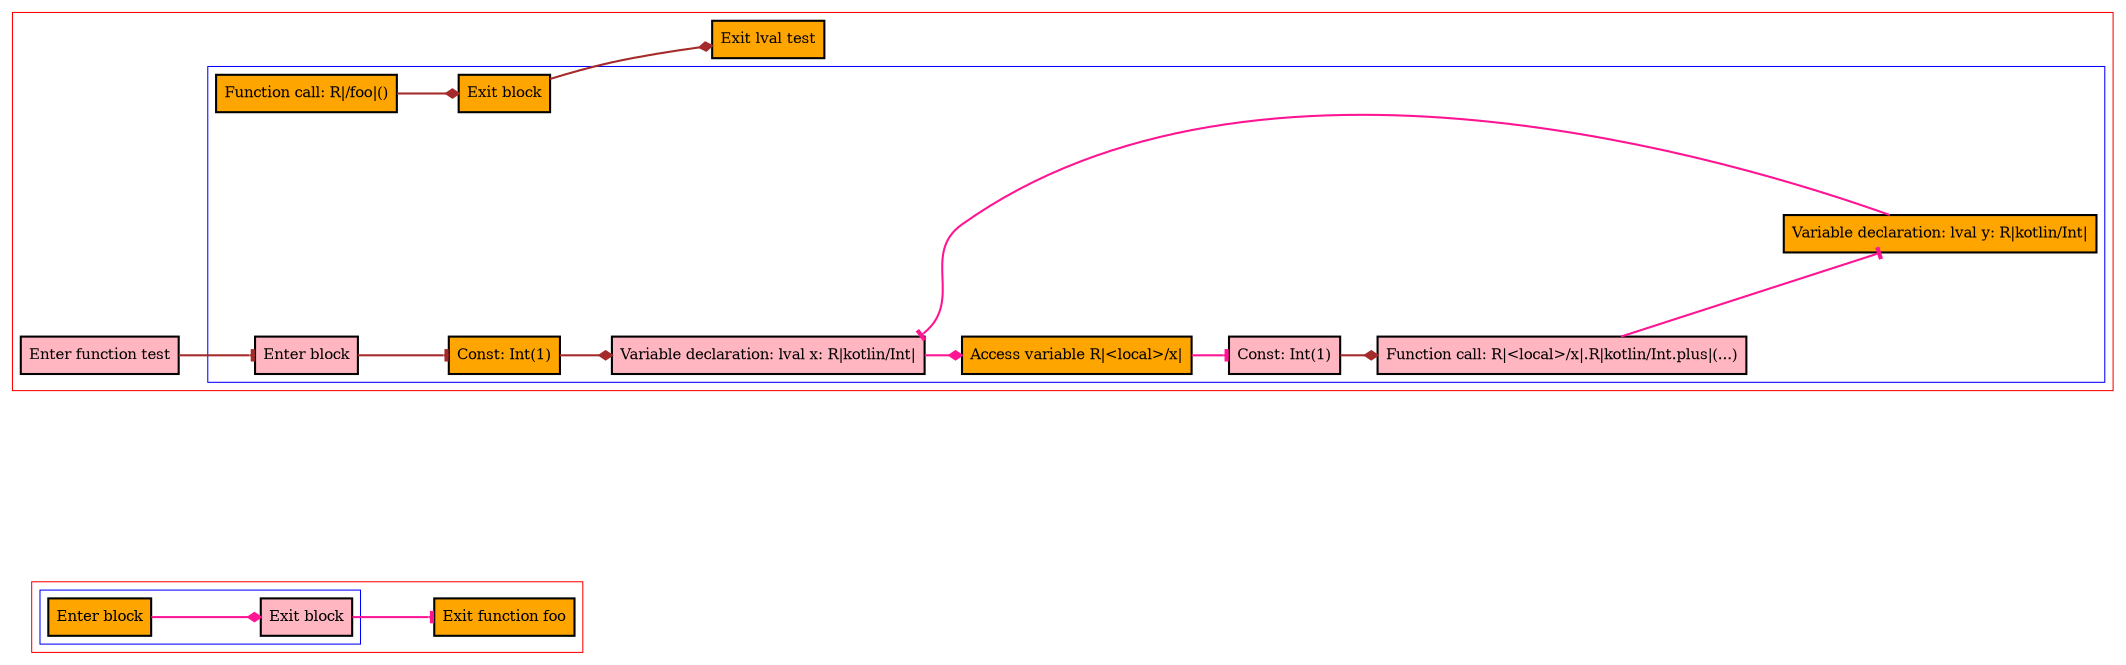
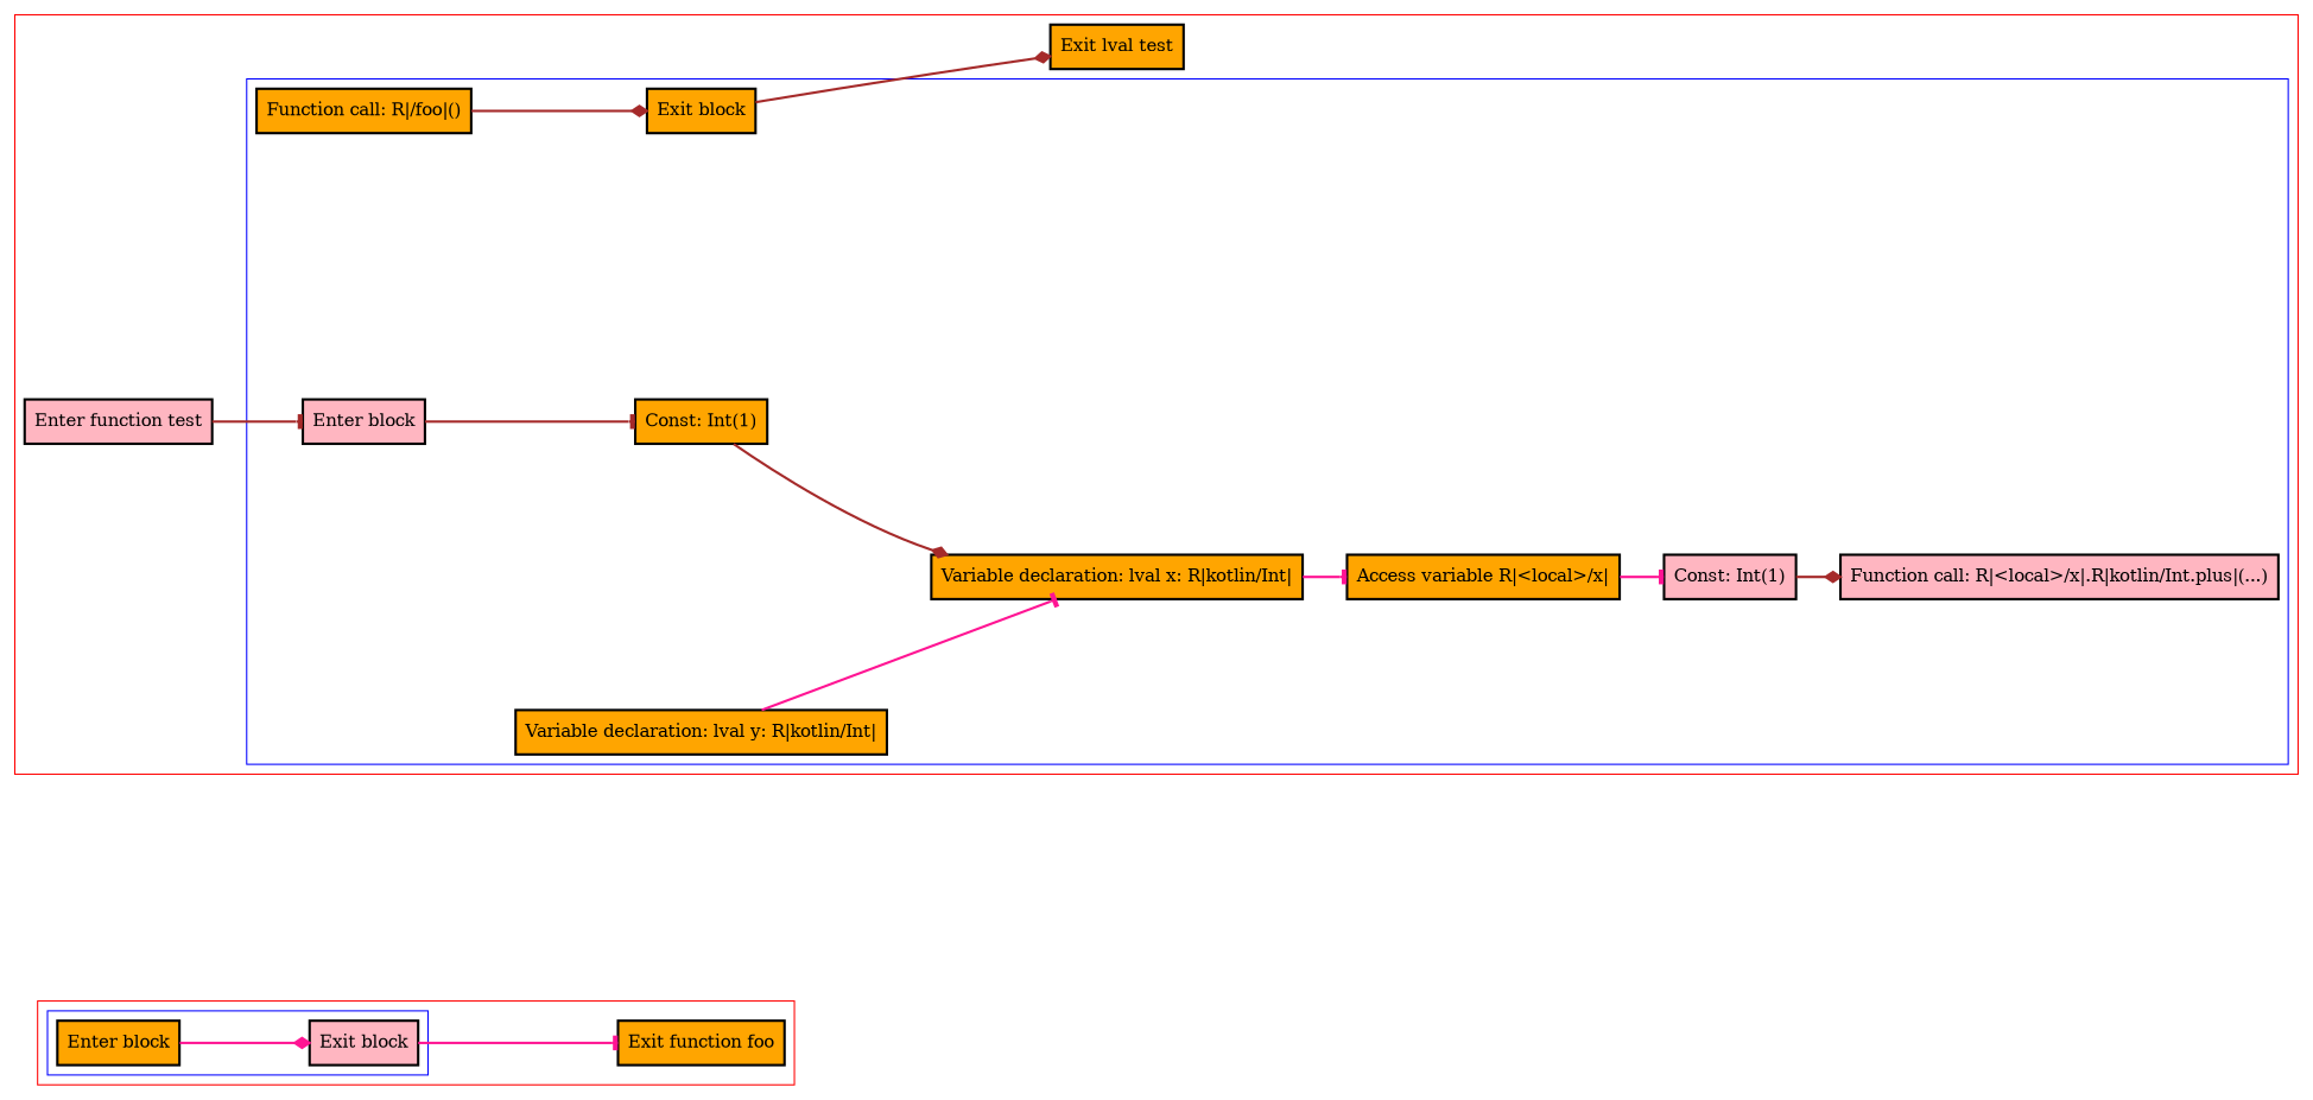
  digraph {
    nodesep=3
    rankdir=LR
    node [fillcolor=orange penwidth=2 shape=box style=filled]
    edge [arrowhead=tee color=deeppink penwidth=2]
    n1 [label="Enter block"]
    n2 [fillcolor=lightpink label="Exit block"]
    n3 [label="Exit function foo"]
    n4 [fillcolor=lightpink label="Enter block"]
    n5 [label="Const: Int(1)"]
-   n6 [fillcolor=lightpink label="Variable declaration: lval x: R|kotlin/Int|"]
+   n6 [label="Variable declaration: lval x: R|kotlin/Int|"]
    n7 [label="Access variable R|<local>/x|"]
    n8 [fillcolor=lightpink label="Const: Int(1)"]
    n9 [fillcolor=lightpink label="Function call: R|<local>/x|.R|kotlin/Int.plus|(...)"]
    n10 [label="Variable declaration: lval y: R|kotlin/Int|"]
    n11 [label="Function call: R|/foo|()"]
    n12 [label="Exit block"]
    n13 [fillcolor=lightpink label="Enter function test"]
    n14 [label="Exit lval test"]
    subgraph cluster_1 {
      color=red
      n3
      subgraph cluster_2 {
        color=blue
        n1
        n2
      }
    }
    subgraph cluster_3 {
      color=red
      n13
      n14
      subgraph cluster_4 {
        color=blue
        n4
        n5
        n6
        n7
        n8
        n9
        n10
        n11
        n12
      }
    }
    n1 -> n2 [arrowhead=diamond]
    n2 -> n3
    n4 -> n5 [color=brown]
    n5 -> n6 [arrowhead=diamond color=brown]
-   n6 -> n7 [arrowhead=diamond]
+   n6 -> n7
    n7 -> n8
    n8 -> n9 [arrowhead=diamond color=brown]
-   n9 -> n10
    n10 -> n6
    n11 -> n12 [arrowhead=diamond color=brown]
    n12 -> n14 [arrowhead=diamond color=brown]
    n13 -> n4 [color=brown]
  }
